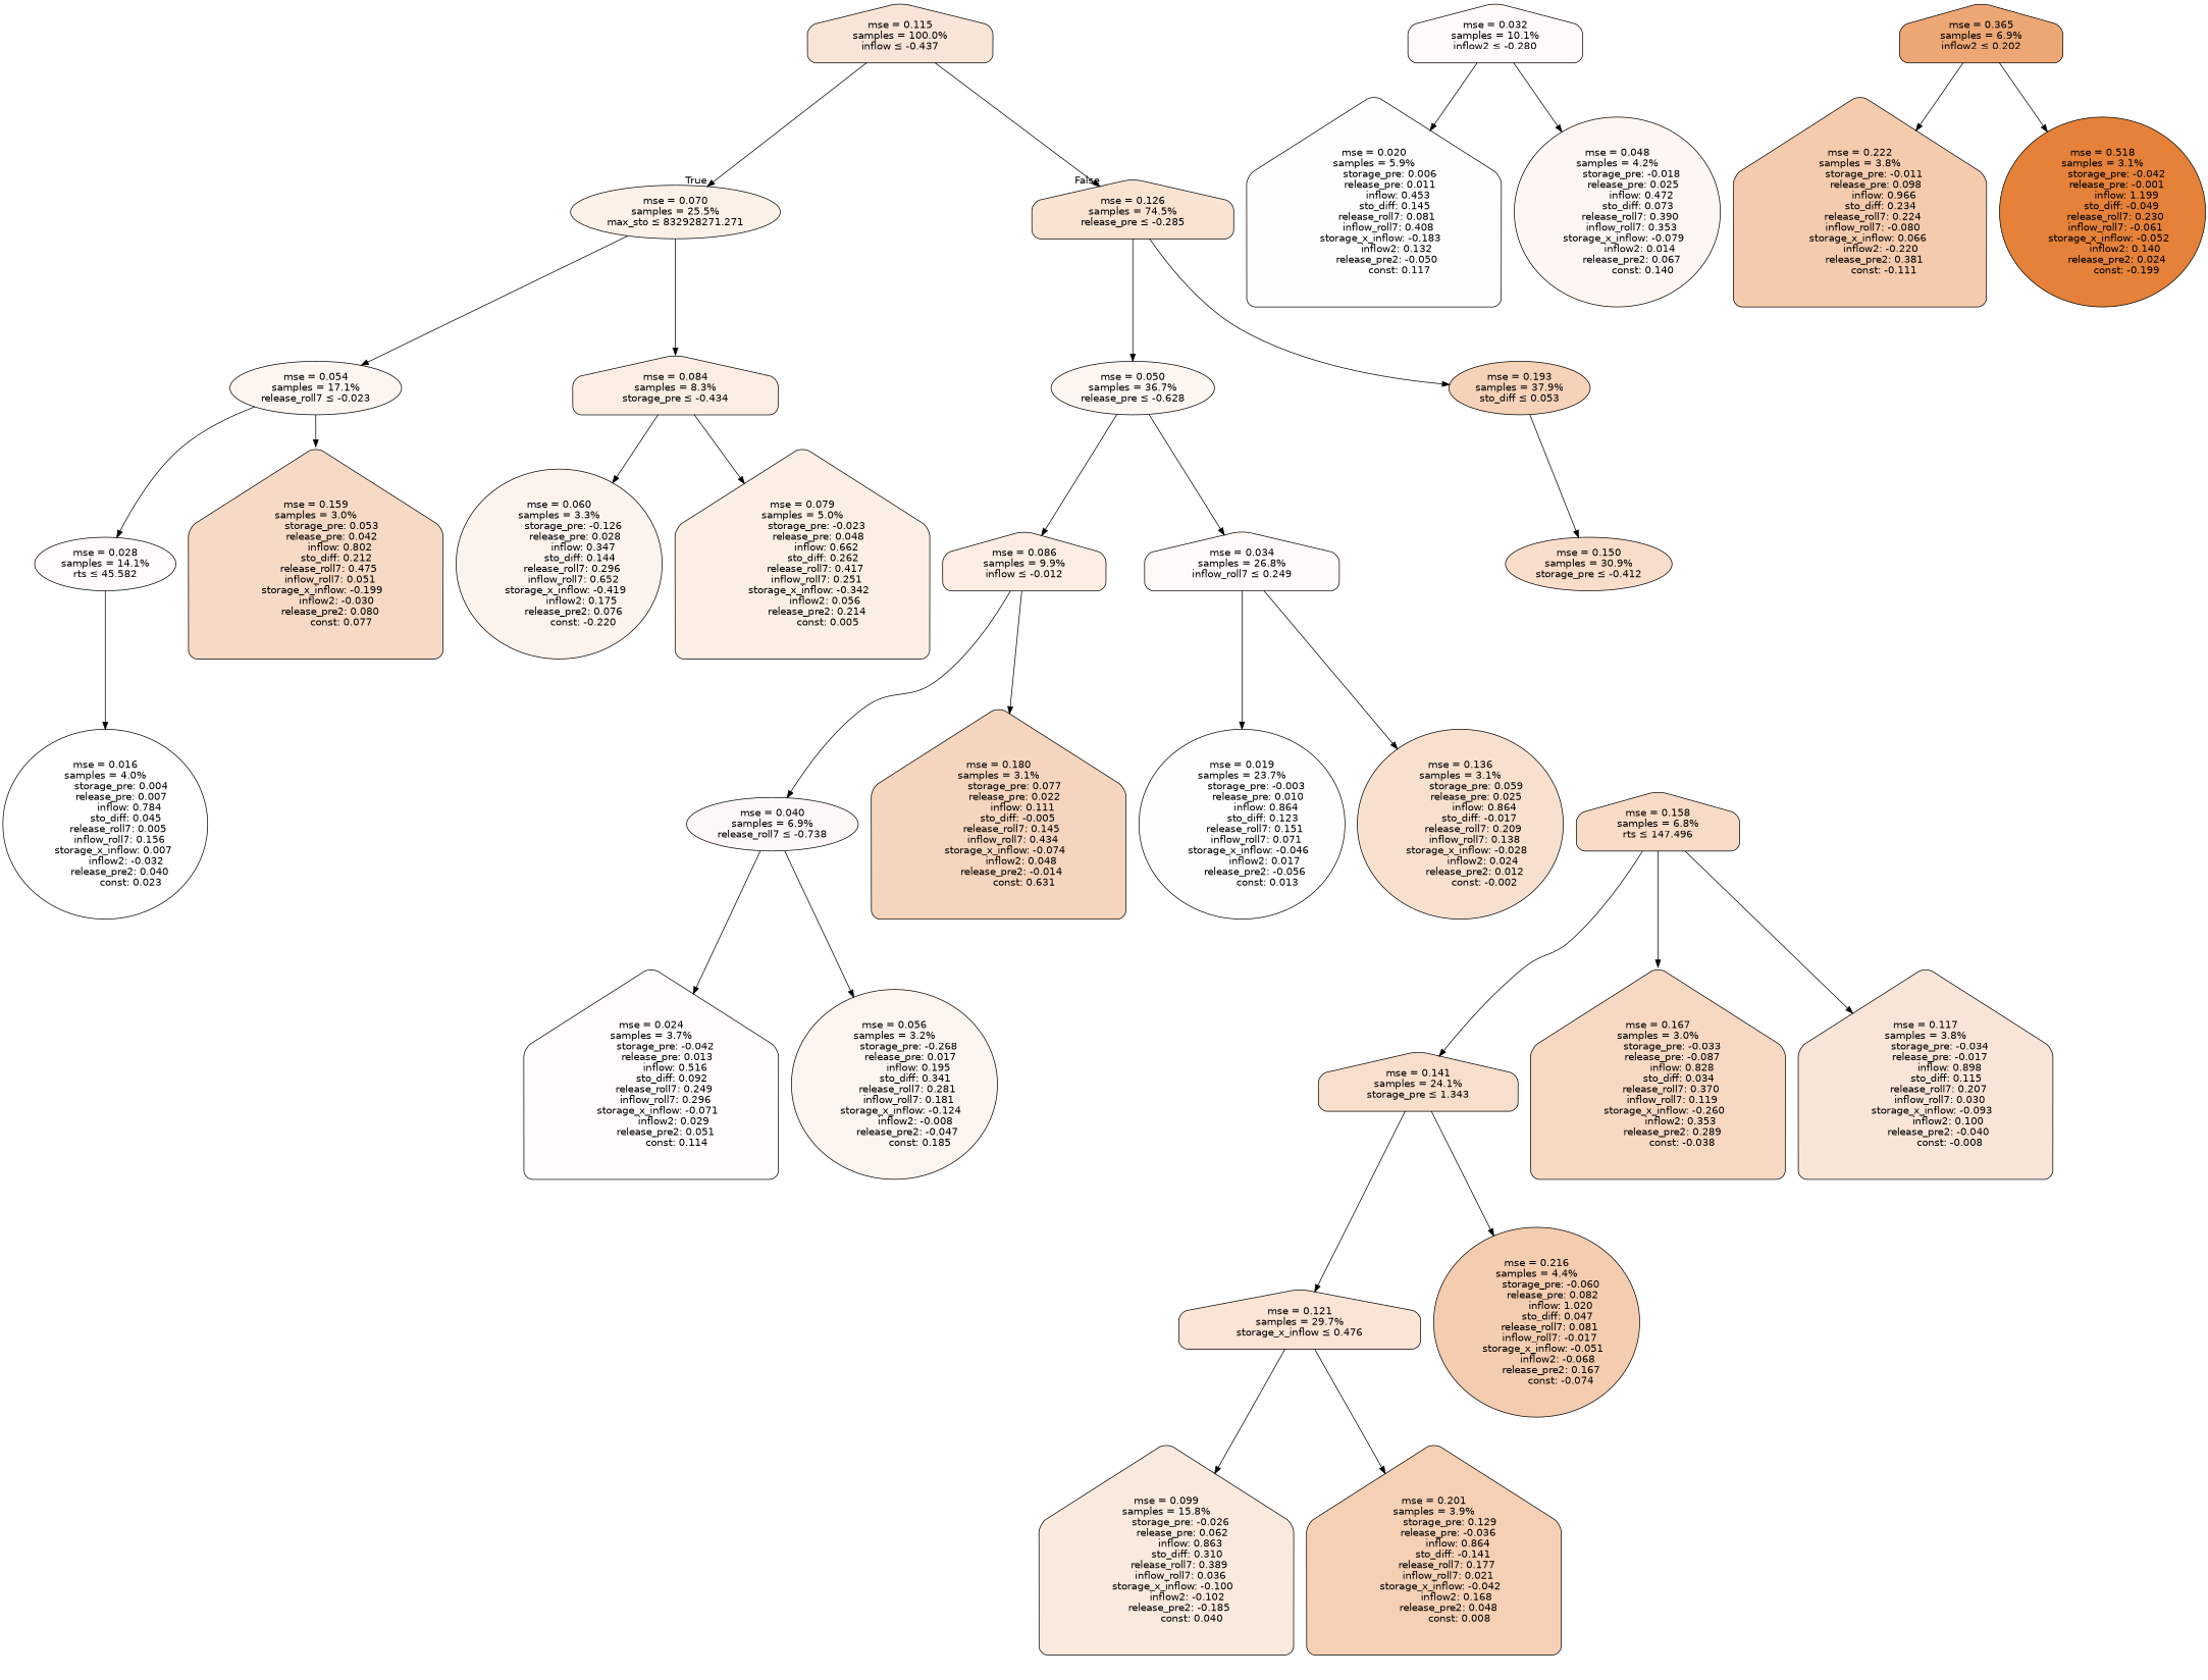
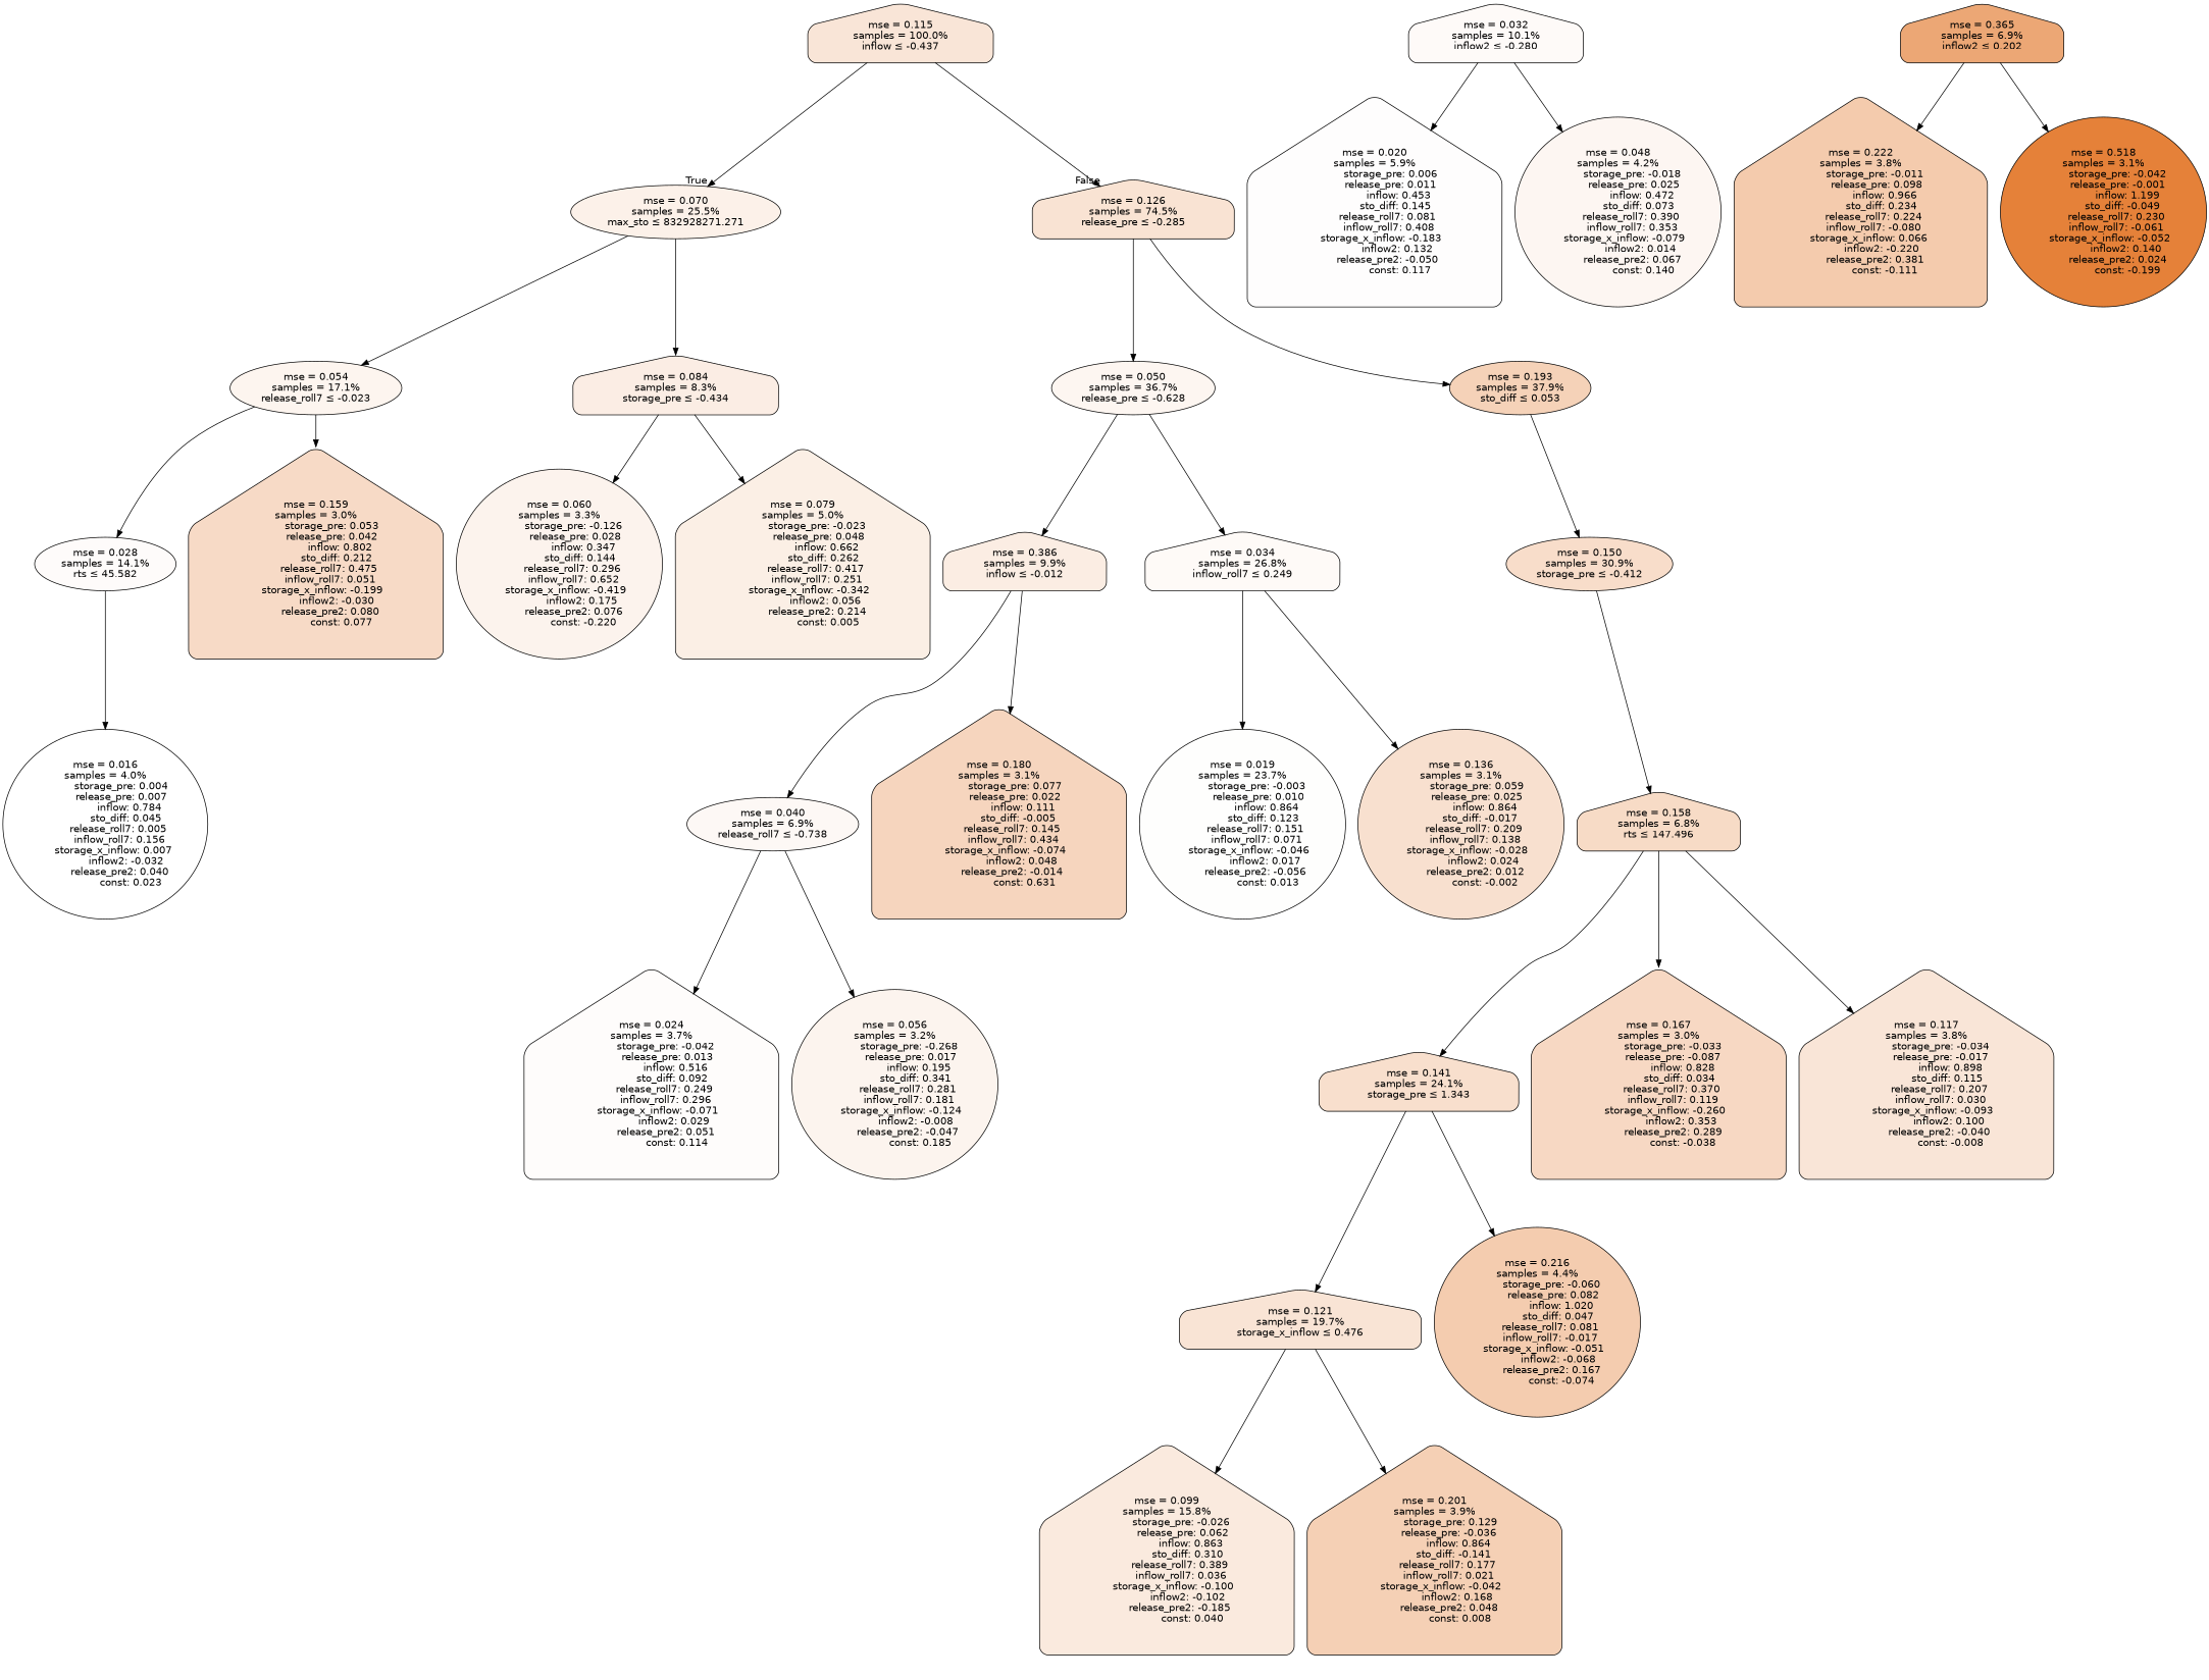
  digraph {
    node [color=black fillcolor="#f9e5d7" fontname=helvetica shape=house style="filled, rounded"]
    edge [fontname=helvetica]
    n1 [label="mse = 0.115\nsamples = 100.0%\ninflow &le; -0.437"]
    n2 [fillcolor="#fcf1e9" label="mse = 0.070\nsamples = 25.5%\nmax_sto &le; 832928271.271" shape=ellipse]
    n3 [fillcolor="#f9e3d3" label="mse = 0.126\nsamples = 74.5%\nrelease_pre &le; -0.285"]
    n4 [fillcolor="#fdf5ef" label="mse = 0.054\nsamples = 17.1%\nrelease_roll7 &le; -0.023" shape=ellipse]
    n5 [fillcolor="#fbede4" label="mse = 0.084\nsamples = 8.3%\nstorage_pre &le; -0.434"]
    n6 [fillcolor="#fdf6f1" label="mse = 0.050\nsamples = 36.7%\nrelease_pre &le; -0.628" shape=ellipse]
    n7 [fillcolor="#f5d2b8" label="mse = 0.193\nsamples = 37.9%\nsto_diff &le; 0.053" shape=ellipse]
    n8 [fillcolor="#fefbfa" label="mse = 0.028\nsamples = 14.1%\nrts &le; 45.582" shape=ellipse]
    n9 [fillcolor="#f7dac6" label="mse = 0.159\nsamples = 3.0%\n          storage_pre: 0.053\n          release_pre: 0.042\n               inflow: 0.802\n             sto_diff: 0.212\n        release_roll7: 0.475\n         inflow_roll7: 0.051\n    storage_x_inflow: -0.199\n             inflow2: -0.030\n         release_pre2: 0.080\n                const: 0.077"]
    n10 [fillcolor="#fcf3ed" label="mse = 0.060\nsamples = 3.3%\n         storage_pre: -0.126\n          release_pre: 0.028\n               inflow: 0.347\n             sto_diff: 0.144\n        release_roll7: 0.296\n         inflow_roll7: 0.652\n    storage_x_inflow: -0.419\n              inflow2: 0.175\n         release_pre2: 0.076\n               const: -0.220" shape=ellipse]
    n11 [fillcolor="#fbefe5" label="mse = 0.079\nsamples = 5.0%\n         storage_pre: -0.023\n          release_pre: 0.048\n               inflow: 0.662\n             sto_diff: 0.262\n        release_roll7: 0.417\n         inflow_roll7: 0.251\n    storage_x_inflow: -0.342\n              inflow2: 0.056\n         release_pre2: 0.214\n                const: 0.005"]
    n12 [fillcolor="#ffffff" label="mse = 0.016\nsamples = 4.0%\n          storage_pre: 0.004\n          release_pre: 0.007\n               inflow: 0.784\n             sto_diff: 0.045\n        release_roll7: 0.005\n         inflow_roll7: 0.156\n     storage_x_inflow: 0.007\n             inflow2: -0.032\n         release_pre2: 0.040\n                const: 0.023" shape=ellipse]
    n13 [fillcolor="#fefaf8" label="mse = 0.032\nsamples = 10.1%\ninflow2 &le; -0.280"]
    n14 [fillcolor="#fefdfd" label="mse = 0.020\nsamples = 5.9%\n          storage_pre: 0.006\n          release_pre: 0.011\n               inflow: 0.453\n             sto_diff: 0.145\n        release_roll7: 0.081\n         inflow_roll7: 0.408\n    storage_x_inflow: -0.183\n              inflow2: 0.132\n        release_pre2: -0.050\n                const: 0.117"]
    n15 [fillcolor="#fdf6f2" label="mse = 0.048\nsamples = 4.2%\n         storage_pre: -0.018\n          release_pre: 0.025\n               inflow: 0.472\n             sto_diff: 0.073\n        release_roll7: 0.390\n         inflow_roll7: 0.353\n    storage_x_inflow: -0.079\n              inflow2: 0.014\n         release_pre2: 0.067\n                const: 0.140" shape=ellipse]
-   n16 [fillcolor="#fbede3" label="mse = 0.086\nsamples = 9.9%\ninflow &le; -0.012"]
+   n16 [fillcolor="#fbede3" label="mse = 0.386\nsamples = 9.9%\ninflow &le; -0.012"]
    n17 [fillcolor="#fefaf7" label="mse = 0.034\nsamples = 26.8%\ninflow_roll7 &le; 0.249"]
    n18 [fillcolor="#f8ddca" label="mse = 0.150\nsamples = 30.9%\nstorage_pre &le; -0.412" shape=ellipse]
    n19 [fillcolor="#fdf8f5" label="mse = 0.040\nsamples = 6.9%\nrelease_roll7 &le; -0.738" shape=ellipse]
    n20 [fillcolor="#f6d5be" label="mse = 0.180\nsamples = 3.1%\n          storage_pre: 0.077\n          release_pre: 0.022\n               inflow: 0.111\n            sto_diff: -0.005\n        release_roll7: 0.145\n         inflow_roll7: 0.434\n    storage_x_inflow: -0.074\n              inflow2: 0.048\n        release_pre2: -0.014\n                const: 0.631"]
    n21 [fillcolor="#fefefd" label="mse = 0.019\nsamples = 23.7%\n         storage_pre: -0.003\n          release_pre: 0.010\n               inflow: 0.864\n             sto_diff: 0.123\n        release_roll7: 0.151\n         inflow_roll7: 0.071\n    storage_x_inflow: -0.046\n              inflow2: 0.017\n        release_pre2: -0.056\n                const: 0.013" shape=ellipse]
    n22 [fillcolor="#f8e0cf" label="mse = 0.136\nsamples = 3.1%\n          storage_pre: 0.059\n          release_pre: 0.025\n               inflow: 0.864\n            sto_diff: -0.017\n        release_roll7: 0.209\n         inflow_roll7: 0.138\n    storage_x_inflow: -0.028\n              inflow2: 0.024\n         release_pre2: 0.012\n               const: -0.002" shape=ellipse]
    n23 [fillcolor="#fefcfb" label="mse = 0.024\nsamples = 3.7%\n         storage_pre: -0.042\n          release_pre: 0.013\n               inflow: 0.516\n             sto_diff: 0.092\n        release_roll7: 0.249\n         inflow_roll7: 0.296\n    storage_x_inflow: -0.071\n              inflow2: 0.029\n         release_pre2: 0.051\n                const: 0.114"]
    n24 [fillcolor="#fcf4ee" label="mse = 0.056\nsamples = 3.2%\n         storage_pre: -0.268\n          release_pre: 0.017\n               inflow: 0.195\n             sto_diff: 0.341\n        release_roll7: 0.281\n         inflow_roll7: 0.181\n    storage_x_inflow: -0.124\n             inflow2: -0.008\n        release_pre2: -0.047\n                const: 0.185" shape=ellipse]
    n25 [fillcolor="#f7dbc6" label="mse = 0.158\nsamples = 6.8%\nrts &le; 147.496"]
    n26 [fillcolor="#eca775" label="mse = 0.365\nsamples = 6.9%\ninflow2 &le; 0.202"]
    n27 [fillcolor="#f4cbad" label="mse = 0.222\nsamples = 3.8%\n         storage_pre: -0.011\n          release_pre: 0.098\n               inflow: 0.966\n             sto_diff: 0.234\n        release_roll7: 0.224\n        inflow_roll7: -0.080\n     storage_x_inflow: 0.066\n             inflow2: -0.220\n         release_pre2: 0.381\n               const: -0.111"]
    n28 [fillcolor="#e58139" label="mse = 0.518\nsamples = 3.1%\n         storage_pre: -0.042\n         release_pre: -0.001\n               inflow: 1.199\n            sto_diff: -0.049\n        release_roll7: 0.230\n        inflow_roll7: -0.061\n    storage_x_inflow: -0.052\n              inflow2: 0.140\n         release_pre2: 0.024\n               const: -0.199" shape=ellipse]
    n29 [fillcolor="#f8dfcd" label="mse = 0.141\nsamples = 24.1%\nstorage_pre &le; 1.343"]
    n30 [fillcolor="#f7d8c3" label="mse = 0.167\nsamples = 3.0%\n         storage_pre: -0.033\n         release_pre: -0.087\n               inflow: 0.828\n             sto_diff: 0.034\n        release_roll7: 0.370\n         inflow_roll7: 0.119\n    storage_x_inflow: -0.260\n              inflow2: 0.353\n         release_pre2: 0.289\n               const: -0.038"]
    n31 [label="mse = 0.117\nsamples = 3.8%\n         storage_pre: -0.034\n         release_pre: -0.017\n               inflow: 0.898\n             sto_diff: 0.115\n        release_roll7: 0.207\n         inflow_roll7: 0.030\n    storage_x_inflow: -0.093\n              inflow2: 0.100\n        release_pre2: -0.040\n               const: -0.008"]
-   n32 [fillcolor="#f9e4d5" label="mse = 0.121\nsamples = 29.7%\nstorage_x_inflow &le; 0.476"]
+   n32 [fillcolor="#f9e4d5" label="mse = 0.121\nsamples = 19.7%\nstorage_x_inflow &le; 0.476"]
    n33 [fillcolor="#f4ccaf" label="mse = 0.216\nsamples = 4.4%\n         storage_pre: -0.060\n          release_pre: 0.082\n               inflow: 1.020\n             sto_diff: 0.047\n        release_roll7: 0.081\n        inflow_roll7: -0.017\n    storage_x_inflow: -0.051\n             inflow2: -0.068\n         release_pre2: 0.167\n               const: -0.074" shape=ellipse]
    n34 [fillcolor="#faeade" label="mse = 0.099\nsamples = 15.8%\n         storage_pre: -0.026\n          release_pre: 0.062\n               inflow: 0.863\n             sto_diff: 0.310\n        release_roll7: 0.389\n         inflow_roll7: 0.036\n    storage_x_inflow: -0.100\n             inflow2: -0.102\n        release_pre2: -0.185\n                const: 0.040"]
    n35 [fillcolor="#f5d0b5" label="mse = 0.201\nsamples = 3.9%\n          storage_pre: 0.129\n         release_pre: -0.036\n               inflow: 0.864\n            sto_diff: -0.141\n        release_roll7: 0.177\n         inflow_roll7: 0.021\n    storage_x_inflow: -0.042\n              inflow2: 0.168\n         release_pre2: 0.048\n                const: 0.008"]
    n1 -> n2 [headlabel=True labelangle=45 labeldistance=2.5]
    n1 -> n3 [headlabel=False labelangle=-45 labeldistance=2.5]
    n2 -> n4
    n2 -> n5
    n3 -> n6
    n3 -> n7
    n4 -> n8
    n4 -> n9
    n5 -> n10
    n5 -> n11
    n6 -> n16
    n6 -> n17
    n7 -> n18
    n8 -> n12
    n13 -> n14
    n13 -> n15
    n16 -> n19
    n16 -> n20
    n17 -> n21
    n17 -> n22
+   n18 -> n25
    n19 -> n23
    n19 -> n24
    n25 -> n29
    n25 -> n30
    n25 -> n31
    n26 -> n27
    n26 -> n28
    n29 -> n32
    n29 -> n33
    n32 -> n34
    n32 -> n35
  }
